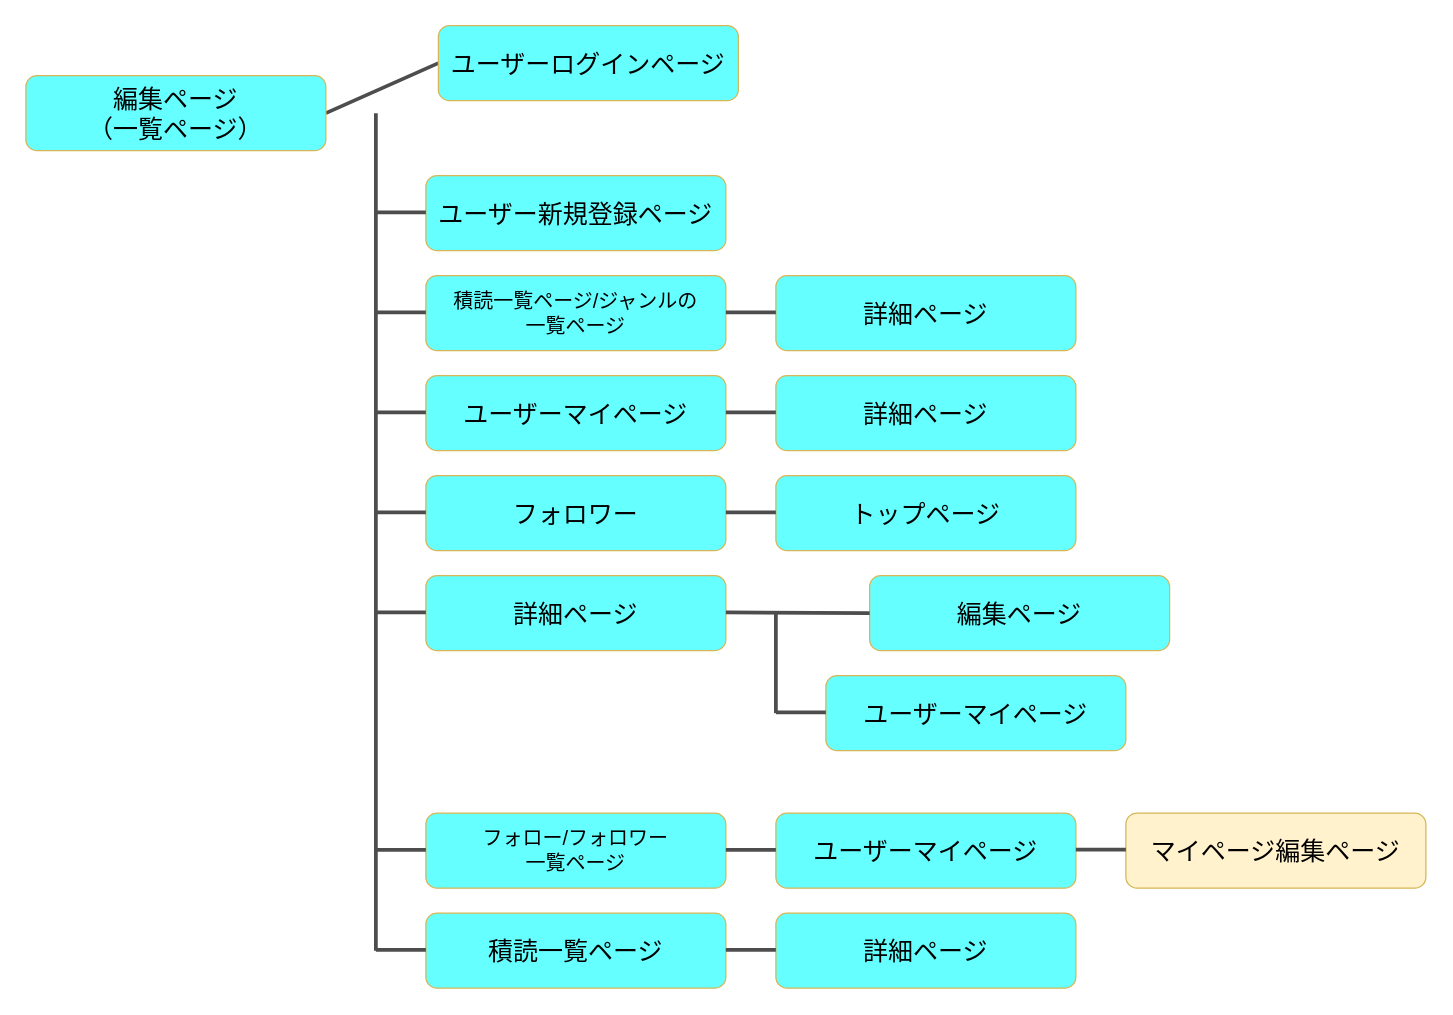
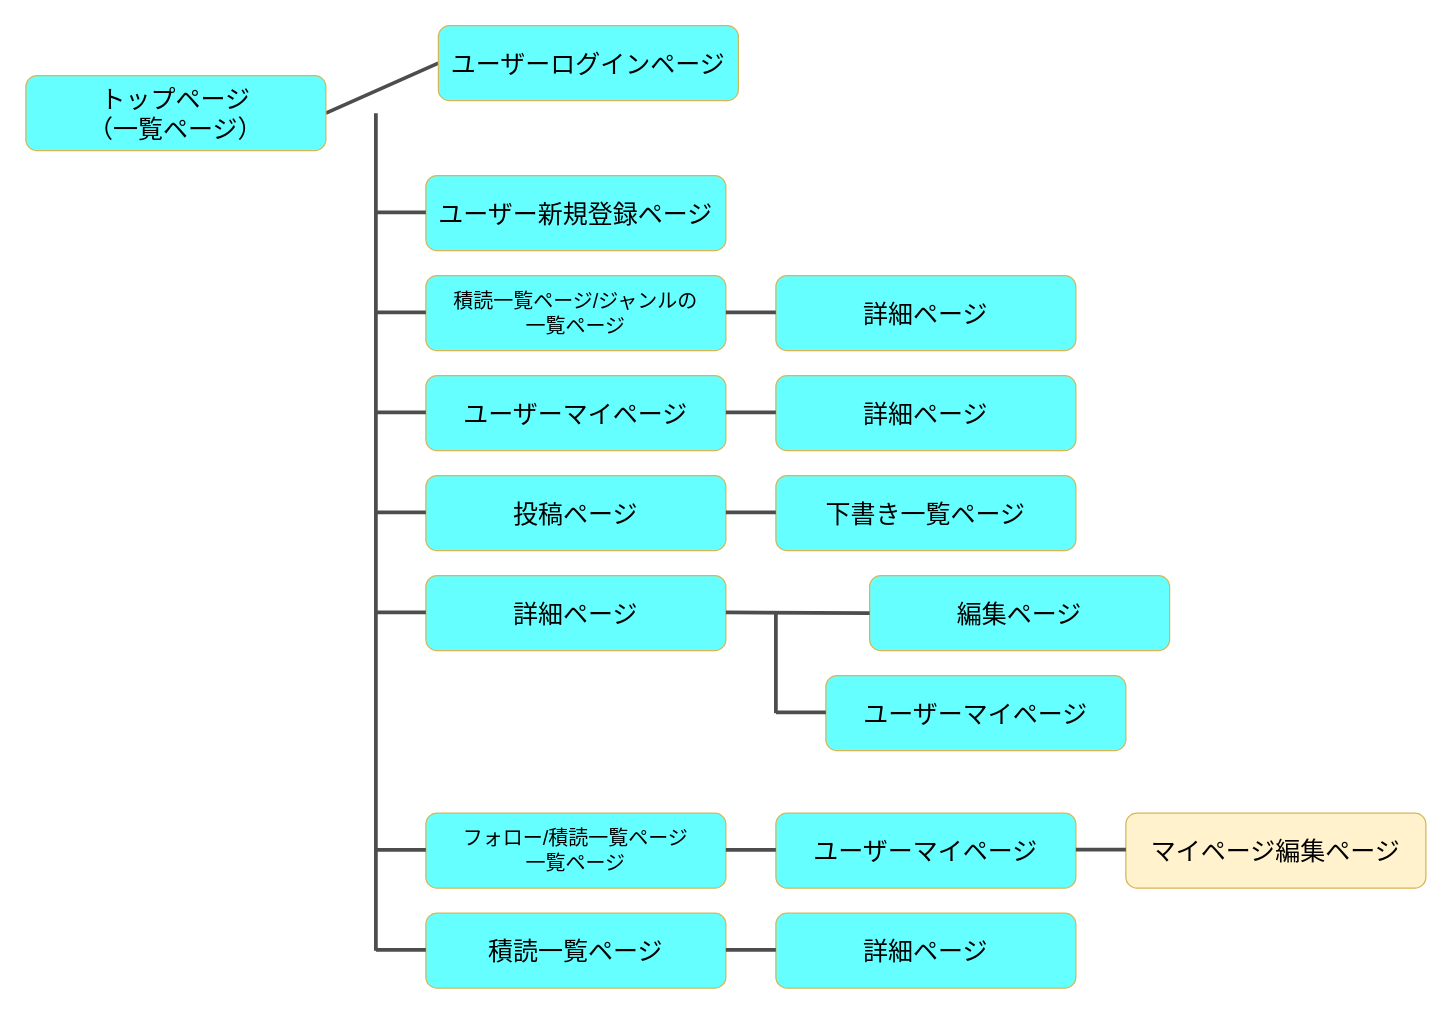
  <mxCell id="0" />
  <mxCell id="1" parent="0" />
  <mxCell id="2" style="edgeStyle=none;html=1;entryX=0;entryY=0.5;entryDx=0;entryDy=0;endArrow=none;endFill=0;strokeColor=#4D4D4D;strokeWidth=3;" edge="1" parent="1" target="4"><mxGeometry relative="1" as="geometry"><mxPoint x="260" y="90" as="sourcePoint" /></mxGeometry></mxCell>
- <mxCell id="3" value="&lt;font style=&quot;font-size: 20px;&quot;&gt;編集ページ&lt;br&gt;（一覧ページ）&lt;/font&gt;" style="rounded=1;whiteSpace=wrap;html=1;strokeColor=#d6b656;fillColor=#66FFFF;" vertex="1" parent="1"><mxGeometry x="20" y="60" width="240" height="60" as="geometry" /></mxCell>
+ <mxCell id="3" value="&lt;font style=&quot;font-size: 20px;&quot;&gt;トップページ&lt;br&gt;（一覧ページ）&lt;/font&gt;" style="rounded=1;whiteSpace=wrap;html=1;strokeColor=#d6b656;fillColor=#66FFFF;" vertex="1" parent="1"><mxGeometry x="20" y="60" width="240" height="60" as="geometry" /></mxCell>
  <mxCell id="4" value="&lt;span style=&quot;font-size: 20px;&quot;&gt;ユーザーログインページ&lt;/span&gt;" style="rounded=1;whiteSpace=wrap;html=1;strokeColor=#d6b656;fillColor=#66FFFF;" vertex="1" parent="1"><mxGeometry x="350" y="20" width="240" height="60" as="geometry" /></mxCell>
  <mxCell id="5" value="&lt;span style=&quot;font-size: 20px;&quot;&gt;ユーザー新規登録ページ&lt;/span&gt;" style="rounded=1;whiteSpace=wrap;html=1;strokeColor=#d6b656;fillColor=#66FFFF;" vertex="1" parent="1"><mxGeometry y="140" width="240" height="60" as="geometry" x="340" /></mxCell>
  <mxCell id="6" value="&lt;font style=&quot;font-size: 20px;&quot;&gt;ユーザーマイページ&lt;/font&gt;" style="rounded=1;whiteSpace=wrap;html=1;strokeColor=#d6b656;fillColor=#66FFFF;" vertex="1" parent="1"><mxGeometry y="300" width="240" height="60" as="geometry" x="340" /></mxCell>
- <mxCell id="7" value="&lt;span style=&quot;font-size: 20px;&quot;&gt;フォロワー&lt;/span&gt;" style="rounded=1;whiteSpace=wrap;html=1;strokeColor=#d6b656;fillColor=#66FFFF;" vertex="1" parent="1"><mxGeometry y="380" width="240" height="60" as="geometry" x="340" /></mxCell>
+ <mxCell id="7" value="&lt;span style=&quot;font-size: 20px;&quot;&gt;投稿ページ&lt;/span&gt;" style="rounded=1;whiteSpace=wrap;html=1;strokeColor=#d6b656;fillColor=#66FFFF;" vertex="1" parent="1"><mxGeometry y="380" width="240" height="60" as="geometry" x="340" /></mxCell>
  <mxCell id="8" value="&lt;font style=&quot;font-size: 20px;&quot;&gt;詳細ページ&lt;/font&gt;" style="rounded=1;whiteSpace=wrap;html=1;strokeColor=#d6b656;fillColor=#66FFFF;" vertex="1" parent="1"><mxGeometry y="460" width="240" height="60" as="geometry" x="340" /></mxCell>
  <mxCell id="9" style="edgeStyle=none;html=1;endArrow=none;endFill=0;strokeColor=#4D4D4D;strokeWidth=3;" edge="1" parent="1"><mxGeometry relative="1" as="geometry"><mxPoint x="300" y="90" as="sourcePoint" /><mxPoint x="300" y="760" as="targetPoint" /></mxGeometry></mxCell>
  <mxCell id="10" style="edgeStyle=none;html=1;entryX=0;entryY=0.5;entryDx=0;entryDy=0;endArrow=none;endFill=0;strokeColor=#4D4D4D;strokeWidth=3;" edge="1" parent="1"><mxGeometry relative="1" as="geometry"><mxPoint x="300" y="329.41" as="sourcePoint" /><mxPoint y="329.41" as="targetPoint" x="340" /></mxGeometry></mxCell>
  <mxCell id="11" style="edgeStyle=none;html=1;entryX=0;entryY=0.5;entryDx=0;entryDy=0;endArrow=none;endFill=0;strokeColor=#4D4D4D;strokeWidth=3;" edge="1" parent="1"><mxGeometry relative="1" as="geometry"><mxPoint x="300" y="409.41" as="sourcePoint" /><mxPoint y="409.41" as="targetPoint" x="340" /></mxGeometry></mxCell>
  <mxCell id="12" style="edgeStyle=none;html=1;entryX=0;entryY=0.5;entryDx=0;entryDy=0;endArrow=none;endFill=0;strokeColor=#4D4D4D;strokeWidth=3;" edge="1" parent="1"><mxGeometry relative="1" as="geometry"><mxPoint x="300" y="489.41" as="sourcePoint" /><mxPoint y="489.41" as="targetPoint" x="340" /></mxGeometry></mxCell>
- <mxCell id="13" value="&lt;font style=&quot;font-size: 20px;&quot;&gt;トップページ&lt;/font&gt;" style="rounded=1;whiteSpace=wrap;html=1;strokeColor=#d6b656;fillColor=#66FFFF;" vertex="1" parent="1"><mxGeometry x="620" y="380" width="240" height="60" as="geometry" /></mxCell>
+ <mxCell id="13" value="&lt;font style=&quot;font-size: 20px;&quot;&gt;下書き一覧ページ&lt;/font&gt;" style="rounded=1;whiteSpace=wrap;html=1;strokeColor=#d6b656;fillColor=#66FFFF;" vertex="1" parent="1"><mxGeometry x="620" y="380" width="240" height="60" as="geometry" /></mxCell>
  <mxCell id="14" value="&lt;font style=&quot;font-size: 16px;&quot;&gt;積読一覧ページ/ジャンルの&lt;br&gt;一覧ページ&lt;/font&gt;" style="rounded=1;whiteSpace=wrap;html=1;strokeColor=#d6b656;fillColor=#66FFFF;" vertex="1" parent="1"><mxGeometry y="220" width="240" height="60" as="geometry" x="340" /></mxCell>
  <mxCell id="15" style="edgeStyle=none;html=1;entryX=0;entryY=0.5;entryDx=0;entryDy=0;endArrow=none;endFill=0;strokeColor=#4D4D4D;strokeWidth=3;" edge="1" parent="1"><mxGeometry relative="1" as="geometry"><mxPoint x="300" y="169.41" as="sourcePoint" /><mxPoint y="169.41" as="targetPoint" x="340" /></mxGeometry></mxCell>
- <mxCell id="16" value="&lt;font style=&quot;font-size: 16px;&quot;&gt;フォロー/フォロワー&lt;br&gt;一覧ページ&lt;/font&gt;" style="rounded=1;whiteSpace=wrap;html=1;strokeColor=#d6b656;fillColor=#66FFFF;" vertex="1" parent="1"><mxGeometry y="650" width="240" height="60" as="geometry" x="340" /></mxCell>
+ <mxCell id="16" value="&lt;font style=&quot;font-size: 16px;&quot;&gt;フォロー/積読一覧ページ&lt;br&gt;一覧ページ&lt;/font&gt;" style="rounded=1;whiteSpace=wrap;html=1;strokeColor=#d6b656;fillColor=#66FFFF;" vertex="1" parent="1"><mxGeometry y="650" width="240" height="60" as="geometry" x="340" /></mxCell>
  <mxCell id="17" value="&lt;font style=&quot;font-size: 20px;&quot;&gt;積読一覧ページ&lt;/font&gt;" style="rounded=1;whiteSpace=wrap;html=1;strokeColor=#d6b656;fillColor=#66FFFF;" vertex="1" parent="1"><mxGeometry y="730" width="240" height="60" as="geometry" x="340" /></mxCell>
  <mxCell id="18" style="edgeStyle=none;html=1;entryX=0;entryY=0.5;entryDx=0;entryDy=0;endArrow=none;endFill=0;strokeColor=#4D4D4D;strokeWidth=3;" edge="1" parent="1"><mxGeometry relative="1" as="geometry"><mxPoint x="300" y="679.41" as="sourcePoint" /><mxPoint y="679.41" as="targetPoint" x="340" /></mxGeometry></mxCell>
  <mxCell id="19" value="&lt;font style=&quot;font-size: 20px;&quot;&gt;詳細ページ&lt;/font&gt;" style="rounded=1;whiteSpace=wrap;html=1;strokeColor=#d6b656;fillColor=#66FFFF;" vertex="1" parent="1"><mxGeometry x="620" y="300" width="240" height="60" as="geometry" /></mxCell>
  <mxCell id="20" style="edgeStyle=none;html=1;entryX=0;entryY=0.5;entryDx=0;entryDy=0;endArrow=none;endFill=0;strokeColor=#4D4D4D;strokeWidth=3;" edge="1" parent="1"><mxGeometry relative="1" as="geometry"><mxPoint x="580" y="329.41" as="sourcePoint" /><mxPoint x="620" y="329.41" as="targetPoint" /></mxGeometry></mxCell>
  <mxCell id="21" style="edgeStyle=none;html=1;entryX=0;entryY=0.5;entryDx=0;entryDy=0;endArrow=none;endFill=0;strokeColor=#4D4D4D;strokeWidth=3;" edge="1" parent="1"><mxGeometry relative="1" as="geometry"><mxPoint x="580" y="409.41" as="sourcePoint" /><mxPoint x="620" y="409.41" as="targetPoint" /></mxGeometry></mxCell>
  <mxCell id="22" value="&lt;font style=&quot;font-size: 20px;&quot;&gt;編集ページ&lt;/font&gt;" style="rounded=1;whiteSpace=wrap;html=1;strokeColor=#d6b656;fillColor=#66FFFF;" vertex="1" parent="1"><mxGeometry x="695" y="460" width="240" height="60" as="geometry" /></mxCell>
  <mxCell id="23" style="edgeStyle=none;html=1;entryX=0;entryY=0.5;entryDx=0;entryDy=0;endArrow=none;endFill=0;strokeColor=#4D4D4D;strokeWidth=3;" edge="1" parent="1" target="22"><mxGeometry relative="1" as="geometry"><mxPoint x="580" y="489.41" as="sourcePoint" /><mxPoint x="620" y="489.41" as="targetPoint" /></mxGeometry></mxCell>
  <mxCell id="24" value="&lt;font style=&quot;font-size: 20px;&quot;&gt;詳細ページ&lt;/font&gt;" style="rounded=1;whiteSpace=wrap;html=1;strokeColor=#d6b656;fillColor=#66FFFF;" vertex="1" parent="1"><mxGeometry x="620" y="730" width="240" height="60" as="geometry" /></mxCell>
  <mxCell id="25" style="edgeStyle=none;html=1;entryX=0;entryY=0.5;entryDx=0;entryDy=0;endArrow=none;endFill=0;strokeColor=#4D4D4D;strokeWidth=3;" edge="1" parent="1"><mxGeometry relative="1" as="geometry"><mxPoint x="580" y="759.41" as="sourcePoint" /><mxPoint x="620" y="759.41" as="targetPoint" /></mxGeometry></mxCell>
  <mxCell id="26" value="&lt;font style=&quot;font-size: 20px;&quot;&gt;詳細ページ&lt;/font&gt;" style="rounded=1;whiteSpace=wrap;html=1;strokeColor=#d6b656;fillColor=#66FFFF;" vertex="1" parent="1"><mxGeometry x="620" y="220" width="240" height="60" as="geometry" /></mxCell>
  <mxCell id="27" style="edgeStyle=none;html=1;entryX=0;entryY=0.5;entryDx=0;entryDy=0;endArrow=none;endFill=0;strokeColor=#4D4D4D;strokeWidth=3;" edge="1" parent="1"><mxGeometry relative="1" as="geometry"><mxPoint x="300" y="249.41" as="sourcePoint" /><mxPoint y="249.41" as="targetPoint" x="340" /></mxGeometry></mxCell>
  <mxCell id="28" style="edgeStyle=none;html=1;entryX=0;entryY=0.5;entryDx=0;entryDy=0;endArrow=none;endFill=0;strokeColor=#4D4D4D;strokeWidth=3;" edge="1" parent="1"><mxGeometry relative="1" as="geometry"><mxPoint x="580" y="249.41" as="sourcePoint" /><mxPoint x="620" y="249.41" as="targetPoint" /></mxGeometry></mxCell>
  <mxCell id="29" value="&lt;font style=&quot;font-size: 20px;&quot;&gt;ユーザーマイページ&lt;/font&gt;" style="rounded=1;whiteSpace=wrap;html=1;strokeColor=#d6b656;fillColor=#66FFFF;" vertex="1" parent="1"><mxGeometry x="620" y="650" width="240" height="60" as="geometry" /></mxCell>
  <mxCell id="30" style="edgeStyle=none;html=1;entryX=0;entryY=0.5;entryDx=0;entryDy=0;endArrow=none;endFill=0;strokeColor=#4D4D4D;strokeWidth=3;" edge="1" parent="1"><mxGeometry relative="1" as="geometry"><mxPoint x="580" y="679.41" as="sourcePoint" /><mxPoint x="620" y="679.41" as="targetPoint" /></mxGeometry></mxCell>
  <mxCell id="31" style="edgeStyle=none;html=1;endArrow=none;endFill=0;strokeColor=#4D4D4D;strokeWidth=3;" edge="1" parent="1"><mxGeometry relative="1" as="geometry"><mxPoint x="620" y="490" as="sourcePoint" /><mxPoint x="620" y="570" as="targetPoint" /></mxGeometry></mxCell>
  <mxCell id="32" value="&lt;font style=&quot;font-size: 20px;&quot;&gt;ユーザーマイページ&lt;/font&gt;" style="rounded=1;whiteSpace=wrap;html=1;strokeColor=#d6b656;fillColor=#66FFFF;" vertex="1" parent="1"><mxGeometry x="660" y="540" width="240" height="60" as="geometry" /></mxCell>
  <mxCell id="33" style="edgeStyle=none;html=1;entryX=0;entryY=0.5;entryDx=0;entryDy=0;endArrow=none;endFill=0;strokeColor=#4D4D4D;strokeWidth=3;" edge="1" parent="1"><mxGeometry relative="1" as="geometry"><mxPoint x="620" y="569.41" as="sourcePoint" /><mxPoint x="660" y="569.41" as="targetPoint" /></mxGeometry></mxCell>
  <mxCell id="34" style="edgeStyle=none;html=1;entryX=0;entryY=0.5;entryDx=0;entryDy=0;endArrow=none;endFill=0;strokeColor=#4D4D4D;strokeWidth=3;" edge="1" parent="1"><mxGeometry relative="1" as="geometry"><mxPoint x="300" y="759.41" as="sourcePoint" /><mxPoint y="759.41" as="targetPoint" x="340" /></mxGeometry></mxCell>
  <mxCell id="35" value="&lt;span style=&quot;font-size: 20px;&quot;&gt;マイページ編集ページ&lt;/span&gt;" style="rounded=1;whiteSpace=wrap;html=1;strokeColor=#d6b656;fillColor=#fff2cc;" vertex="1" parent="1"><mxGeometry x="900" y="650" width="240" height="60" as="geometry" /></mxCell>
  <mxCell id="36" style="edgeStyle=none;html=1;entryX=0;entryY=0.5;entryDx=0;entryDy=0;endArrow=none;endFill=0;strokeColor=#4D4D4D;strokeWidth=3;" edge="1" parent="1"><mxGeometry relative="1" as="geometry"><mxPoint x="860" y="679.23" as="sourcePoint" /><mxPoint x="900" y="679.23" as="targetPoint" /></mxGeometry></mxCell>
